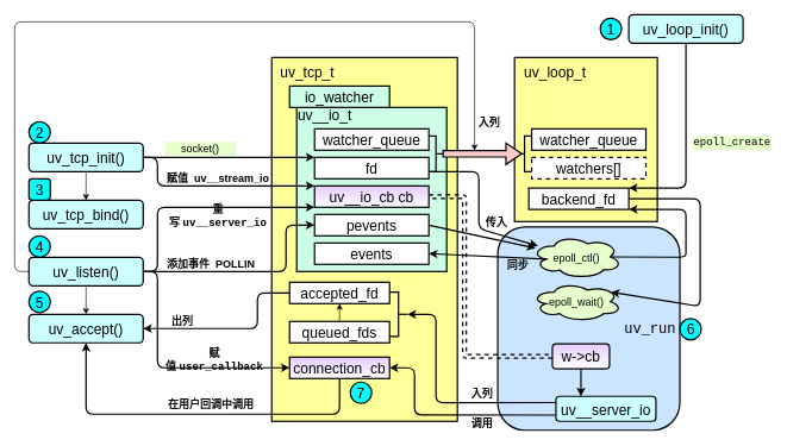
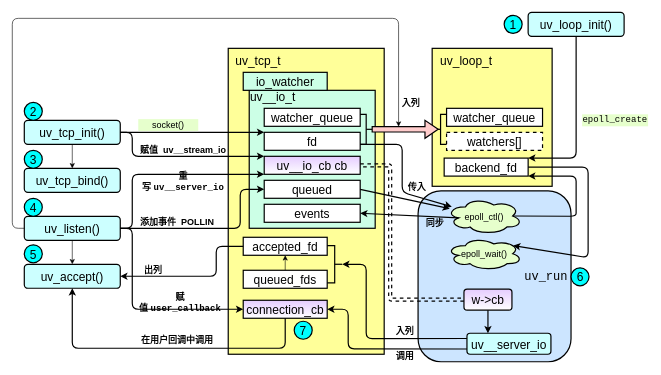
  <mxCell id="0" />
  <mxCell id="1" parent="0" />
  <mxCell id="2" value="" style="rounded=0;whiteSpace=wrap;html=1;strokeWidth=2;fontSize=20;gradientColor=none;gradientDirection=north;fillColor=#FFFF99;" vertex="1" parent="1"><mxGeometry x="380" y="80" width="260" height="510" as="geometry" /></mxCell>
  <mxCell id="3" value="" style="rounded=1;whiteSpace=wrap;html=1;labelBackgroundColor=none;strokeWidth=2;fillColor=#CCE5FF;gradientColor=none;fontSize=20;fontColor=#000000;" vertex="1" parent="1"><mxGeometry x="696.5" y="317.5" width="255" height="285" as="geometry" /></mxCell>
  <mxCell id="4" value="uv_tcp_t" style="text;html=1;strokeColor=none;fillColor=none;align=center;verticalAlign=middle;whiteSpace=wrap;rounded=0;fontSize=20;" vertex="1" parent="1"><mxGeometry x="390" y="90" width="80" height="20" as="geometry" /></mxCell>
  <mxCell id="5" value="accepted_fd" style="rounded=0;whiteSpace=wrap;html=1;strokeWidth=2;fontSize=20;" vertex="1" parent="1"><mxGeometry x="405" y="395" width="140" height="30" as="geometry" /></mxCell>
  <mxCell id="6" value="queued_fds" style="rounded=0;whiteSpace=wrap;html=1;strokeWidth=2;fontSize=20;" vertex="1" parent="1"><mxGeometry x="405" y="450" width="140" height="30" as="geometry" /></mxCell>
  <mxCell id="7" value="" style="rounded=0;whiteSpace=wrap;html=1;strokeWidth=2;fontSize=20;fillColor=#CCFFE6;" vertex="1" parent="1"><mxGeometry x="415" y="150" width="210" height="230" as="geometry" /></mxCell>
  <mxCell id="8" value="uv__io_t&amp;nbsp;&amp;nbsp;" style="text;html=1;strokeColor=none;fillColor=none;align=center;verticalAlign=middle;whiteSpace=wrap;rounded=0;fontSize=20;" vertex="1" parent="1"><mxGeometry x="415" y="150" width="90" height="20" as="geometry" /></mxCell>
  <mxCell id="9" value="io_watcher" style="rounded=0;whiteSpace=wrap;html=1;strokeWidth=2;fontSize=20;fillColor=#CCFFE6;" vertex="1" parent="1"><mxGeometry x="405" y="120" width="140" height="30" as="geometry" /></mxCell>
  <mxCell id="10" value="watcher_queue" style="rounded=0;whiteSpace=wrap;html=1;strokeWidth=2;fontSize=20;" vertex="1" parent="1"><mxGeometry x="440" y="180" width="160" height="30" as="geometry" /></mxCell>
  <mxCell id="11" value="fd" style="rounded=0;whiteSpace=wrap;html=1;strokeWidth=2;fontSize=20;" vertex="1" parent="1"><mxGeometry x="440" y="220" width="160" height="30" as="geometry" /></mxCell>
  <mxCell id="12" value="uv__io_cb cb" style="rounded=0;whiteSpace=wrap;html=1;strokeWidth=2;fontSize=20;gradientColor=#ffffff;fillColor=#E5CCFF;" vertex="1" parent="1"><mxGeometry x="440" y="260" width="160" height="30" as="geometry" /></mxCell>
- <mxCell id="13" value="pevents" style="rounded=0;whiteSpace=wrap;html=1;strokeWidth=2;fontSize=20;" vertex="1" parent="1"><mxGeometry x="440" y="300" width="160" height="30" as="geometry" /></mxCell>
+ <mxCell id="13" value="queued" style="rounded=0;whiteSpace=wrap;html=1;strokeWidth=2;fontSize=20;" vertex="1" parent="1"><mxGeometry x="440" y="300" width="160" height="30" as="geometry" /></mxCell>
  <mxCell id="14" value="events" style="rounded=0;whiteSpace=wrap;html=1;strokeWidth=2;fontSize=20;" vertex="1" parent="1"><mxGeometry x="440" y="340" width="160" height="30" as="geometry" /></mxCell>
  <mxCell id="15" value="" style="endArrow=classic;html=1;fontSize=20;exitX=1;exitY=0.5;exitDx=0;exitDy=0;entryX=0;entryY=0;entryDx=0;entryDy=0;strokeWidth=2;" edge="1" parent="1" source="17" target="11"><mxGeometry width="50" height="50" relative="1" as="geometry"><mxPoint x="189.75" y="175" as="sourcePoint" /><mxPoint x="320" y="265" as="targetPoint" /><Array as="points" /></mxGeometry></mxCell>
  <mxCell id="16" value="" style="edgeStyle=orthogonalEdgeStyle;rounded=0;orthogonalLoop=1;jettySize=auto;html=1;fontSize=20;" edge="1" parent="1" source="17" target="18"><mxGeometry relative="1" as="geometry" /></mxCell>
  <mxCell id="17" value="&lt;span&gt;uv_tcp_init()&lt;/span&gt;" style="rounded=1;whiteSpace=wrap;html=1;strokeWidth=2;gradientColor=none;fontSize=20;fillColor=#CCFFFF;" vertex="1" parent="1"><mxGeometry x="40" y="200" width="160" height="40" as="geometry" /></mxCell>
  <mxCell id="18" value="uv_tcp_bind()" style="rounded=1;whiteSpace=wrap;html=1;strokeWidth=2;gradientColor=none;fontSize=20;fillColor=#CCFFFF;" vertex="1" parent="1"><mxGeometry x="40" y="280" width="160" height="40" as="geometry" /></mxCell>
  <mxCell id="19" value="" style="edgeStyle=orthogonalEdgeStyle;rounded=0;orthogonalLoop=1;jettySize=auto;html=1;fontSize=20;" edge="1" parent="1" source="20" target="21"><mxGeometry relative="1" as="geometry" /></mxCell>
  <mxCell id="20" value="uv_listen()" style="rounded=1;whiteSpace=wrap;html=1;strokeWidth=2;gradientColor=none;fontSize=20;fillColor=#CCFFFF;" vertex="1" parent="1"><mxGeometry x="40" y="360" width="160" height="40" as="geometry" /></mxCell>
  <mxCell id="21" value="uv_accept()" style="rounded=1;whiteSpace=wrap;html=1;strokeWidth=2;gradientColor=none;fontSize=20;fillColor=#CCFFFF;" vertex="1" parent="1"><mxGeometry x="40" y="440" width="160" height="40" as="geometry" /></mxCell>
  <mxCell id="22" value="socket()" style="text;html=1;strokeColor=none;fillColor=#E6FFCC;align=center;verticalAlign=middle;whiteSpace=wrap;rounded=0;fontSize=15;" vertex="1" parent="1"><mxGeometry x="230" y="198" width="100" height="20" as="geometry" /></mxCell>
  <mxCell id="23" value="" style="endArrow=classic;html=1;fontSize=16;exitX=1;exitY=0.5;exitDx=0;exitDy=0;entryX=0;entryY=0;entryDx=0;entryDy=0;strokeWidth=2;" edge="1" parent="1" source="17" target="12"><mxGeometry width="50" height="50" relative="1" as="geometry"><mxPoint x="230" y="630" as="sourcePoint" /><mxPoint x="280" y="580" as="targetPoint" /><Array as="points"><mxPoint x="220" y="220" /><mxPoint x="220" y="260" /></Array></mxGeometry></mxCell>
  <mxCell id="24" value="&lt;div style=&quot;font-family: &amp;quot;consolas&amp;quot; , &amp;quot;courier new&amp;quot; , monospace ; font-size: 15px ; line-height: 19px&quot;&gt;&lt;span style=&quot;font-family: &amp;quot;helvetica&amp;quot;&quot;&gt;赋值&amp;nbsp; uv__stream_io&lt;/span&gt;&lt;br&gt;&lt;/div&gt;" style="text;html=1;strokeColor=none;fillColor=none;align=center;verticalAlign=middle;whiteSpace=wrap;rounded=0;fontSize=15;fontColor=#000000;labelBackgroundColor=none;fontStyle=1" vertex="1" parent="1"><mxGeometry x="230" y="240" width="150" height="20" as="geometry" /></mxCell>
  <mxCell id="25" value="connection_cb" style="rounded=0;whiteSpace=wrap;html=1;strokeWidth=2;fontSize=20;fillColor=#E5CCFF;gradientColor=#ffffff;" vertex="1" parent="1"><mxGeometry x="405" y="500" width="140" height="30" as="geometry" /></mxCell>
  <mxCell id="26" value="" style="endArrow=classic;html=1;fontSize=15;fontColor=#000000;exitX=1;exitY=0.5;exitDx=0;exitDy=0;entryX=0;entryY=0.5;entryDx=0;entryDy=0;strokeWidth=2;" edge="1" parent="1" source="20" target="25"><mxGeometry width="50" height="50" relative="1" as="geometry"><mxPoint x="310" y="400" as="sourcePoint" /><mxPoint x="360" y="80" as="targetPoint" /><Array as="points"><mxPoint x="220" y="380" /><mxPoint x="220" y="515" /></Array></mxGeometry></mxCell>
  <mxCell id="27" value="&lt;div style=&quot;font-family: &amp;#34;consolas&amp;#34; , &amp;#34;courier new&amp;#34; , monospace ; font-size: 15px ; line-height: 19px&quot;&gt;&lt;br&gt;&lt;/div&gt;" style="text;html=1;strokeColor=none;fillColor=none;align=center;verticalAlign=middle;whiteSpace=wrap;rounded=0;fontSize=15;fontColor=#000000;labelBackgroundColor=none;" vertex="1" parent="1"><mxGeometry x="230" y="520" width="110" height="20" as="geometry" /></mxCell>
  <mxCell id="28" value="" style="endArrow=classic;html=1;fontSize=15;fontColor=#000000;entryX=0;entryY=1;entryDx=0;entryDy=0;strokeWidth=2;" edge="1" parent="1" target="12"><mxGeometry width="50" height="50" relative="1" as="geometry"><mxPoint x="200" y="380" as="sourcePoint" /><mxPoint x="490" y="276" as="targetPoint" /><Array as="points"><mxPoint x="220" y="380" /><mxPoint x="220" y="290" /></Array></mxGeometry></mxCell>
  <mxCell id="29" value="&lt;span style=&quot;font-family: &amp;quot;helvetica&amp;quot;&quot;&gt;重写&amp;nbsp;&lt;/span&gt;&lt;span style=&quot;font-family: &amp;quot;consolas&amp;quot; , &amp;quot;courier new&amp;quot; , monospace&quot;&gt;uv__server_io&lt;/span&gt;&lt;span style=&quot;font-family: &amp;quot;helvetica&amp;quot;&quot;&gt;&lt;br&gt;&lt;/span&gt;" style="text;html=1;strokeColor=none;fillColor=none;align=center;verticalAlign=middle;whiteSpace=wrap;rounded=0;fontSize=15;fontColor=#000000;labelBackgroundColor=none;fontStyle=1" vertex="1" parent="1"><mxGeometry x="230" y="293" width="150" height="20" as="geometry" /></mxCell>
  <mxCell id="30" value="" style="endArrow=classic;html=1;fontSize=15;fontColor=#000000;exitX=1;exitY=0.5;exitDx=0;exitDy=0;entryX=0;entryY=0.5;entryDx=0;entryDy=0;strokeWidth=2;" edge="1" parent="1" source="20" target="13"><mxGeometry width="50" height="50" relative="1" as="geometry"><mxPoint x="280" y="390" as="sourcePoint" /><mxPoint x="330" y="340" as="targetPoint" /><Array as="points"><mxPoint x="220" y="380" /><mxPoint x="400" y="380" /><mxPoint x="400" y="315" /></Array></mxGeometry></mxCell>
  <mxCell id="31" value="添加事件&amp;nbsp; POLLIN" style="text;html=1;strokeColor=none;fillColor=none;align=center;verticalAlign=middle;whiteSpace=wrap;rounded=0;labelBackgroundColor=none;fontSize=15;fontColor=#000000;fontStyle=1" vertex="1" parent="1"><mxGeometry x="230" y="359.06" width="130" height="20" as="geometry" /></mxCell>
  <mxCell id="32" value="" style="rounded=0;whiteSpace=wrap;html=1;strokeWidth=2;fontSize=20;gradientColor=none;gradientDirection=north;fillColor=#FFFF99;" vertex="1" parent="1"><mxGeometry x="720" y="80" width="200" height="230" as="geometry" /></mxCell>
  <mxCell id="33" value="uv_loop_t" style="text;html=1;strokeColor=none;fillColor=none;align=center;verticalAlign=middle;whiteSpace=wrap;rounded=0;fontSize=20;" vertex="1" parent="1"><mxGeometry x="730" y="90" width="94" height="20" as="geometry" /></mxCell>
  <mxCell id="34" value="watcher_queue" style="rounded=0;whiteSpace=wrap;html=1;strokeWidth=2;fontSize=20;" vertex="1" parent="1"><mxGeometry x="744" y="180" width="160" height="30" as="geometry" /></mxCell>
  <mxCell id="35" value="watchers[]" style="rounded=0;whiteSpace=wrap;html=1;strokeWidth=2;fontSize=20;dashed=1;" vertex="1" parent="1"><mxGeometry x="744" y="220" width="160" height="30" as="geometry" /></mxCell>
  <mxCell id="36" value="" style="endArrow=classic;html=1;fontSize=15;fontColor=#000000;exitX=0;exitY=0.5;exitDx=0;exitDy=0;entryX=0;entryY=0;entryDx=44;entryDy=10.5;entryPerimeter=0;" edge="1" parent="1" source="20" target="41"><mxGeometry width="50" height="50" relative="1" as="geometry"><mxPoint x="220" y="80" as="sourcePoint" /><mxPoint x="675" y="182" as="targetPoint" /><Array as="points"><mxPoint x="20" y="380" /><mxPoint x="20" y="30" /><mxPoint x="664" y="30" /></Array></mxGeometry></mxCell>
  <mxCell id="37" value="" style="endArrow=classic;html=1;fontSize=15;fontColor=#000000;entryX=1;entryY=0.5;entryDx=0;entryDy=0;exitX=0;exitY=0.5;exitDx=0;exitDy=0;strokeWidth=2;" edge="1" parent="1" source="5" target="21"><mxGeometry width="50" height="50" relative="1" as="geometry"><mxPoint x="240" y="640" as="sourcePoint" /><mxPoint x="290" y="590" as="targetPoint" /><Array as="points"><mxPoint x="360" y="410" /><mxPoint x="360" y="460" /></Array></mxGeometry></mxCell>
  <mxCell id="38" value="" style="endArrow=classic;html=1;fontSize=15;fontColor=#000000;entryX=0.5;entryY=1;entryDx=0;entryDy=0;exitX=0.5;exitY=0;exitDx=0;exitDy=0;" edge="1" parent="1" source="6" target="5"><mxGeometry width="50" height="50" relative="1" as="geometry"><mxPoint x="220" y="670" as="sourcePoint" /><mxPoint x="270" y="620" as="targetPoint" /></mxGeometry></mxCell>
  <mxCell id="39" value="" style="strokeWidth=2;html=1;shape=mxgraph.flowchart.annotation_2;align=left;labelPosition=right;pointerEvents=1;labelBackgroundColor=none;gradientColor=none;fontSize=15;fontColor=#000000;direction=west;" vertex="1" parent="1"><mxGeometry x="600" y="190" width="20" height="50" as="geometry" /></mxCell>
  <mxCell id="40" value="" style="strokeWidth=2;html=1;shape=mxgraph.flowchart.annotation_2;align=left;labelPosition=right;pointerEvents=1;labelBackgroundColor=none;gradientColor=none;fontSize=15;fontColor=#000000;direction=east;" vertex="1" parent="1"><mxGeometry x="724" y="190" width="20" height="50" as="geometry" /></mxCell>
  <mxCell id="41" value="" style="shape=singleArrow;whiteSpace=wrap;html=1;labelBackgroundColor=none;strokeWidth=2;gradientColor=none;fontSize=15;fontColor=#000000;fillColor=#FFCCCC;" vertex="1" parent="1"><mxGeometry x="620" y="200" width="110" height="30" as="geometry" /></mxCell>
  <mxCell id="42" value="backend_fd" style="rounded=0;whiteSpace=wrap;html=1;strokeWidth=2;fontSize=20;" vertex="1" parent="1"><mxGeometry x="740" y="263" width="140" height="30" as="geometry" /></mxCell>
  <mxCell id="43" value="uv_loop_init()" style="rounded=1;whiteSpace=wrap;html=1;strokeWidth=2;gradientColor=none;fontSize=20;fillColor=#CCFFFF;" vertex="1" parent="1"><mxGeometry x="880" y="20" width="160" height="40" as="geometry" /></mxCell>
  <mxCell id="44" value="&lt;div style=&quot;font-family: &amp;#34;consolas&amp;#34; , &amp;#34;courier new&amp;#34; , monospace ; font-size: 15px ; line-height: 19px&quot;&gt;epoll_create&lt;/div&gt;" style="text;html=1;strokeColor=none;fillColor=#E6FFCC;align=center;verticalAlign=middle;whiteSpace=wrap;rounded=0;fontSize=15;fontColor=#000000;labelBackgroundColor=none;" vertex="1" parent="1"><mxGeometry x="970" y="190" width="110" height="20" as="geometry" /></mxCell>
  <mxCell id="45" value="" style="endArrow=classic;html=1;fontSize=15;fontColor=#000000;entryX=1;entryY=0;entryDx=0;entryDy=0;exitX=0.5;exitY=1;exitDx=0;exitDy=0;strokeWidth=2;" edge="1" parent="1" source="43" target="42"><mxGeometry width="50" height="50" relative="1" as="geometry"><mxPoint x="960" y="70" as="sourcePoint" /><mxPoint x="1010" y="20" as="targetPoint" /><Array as="points"><mxPoint x="960" y="263" /></Array></mxGeometry></mxCell>
  <mxCell id="46" value="" style="endArrow=classic;html=1;fontSize=15;fontColor=#000000;exitX=1;exitY=0;exitDx=0;exitDy=0;exitPerimeter=0;strokeWidth=2;" edge="1" parent="1" source="39" target="48"><mxGeometry width="50" height="50" relative="1" as="geometry"><mxPoint x="780" y="390" as="sourcePoint" /><mxPoint x="700" y="300" as="targetPoint" /><Array as="points"><mxPoint x="670" y="240" /><mxPoint x="670" y="320" /></Array></mxGeometry></mxCell>
  <mxCell id="47" value="" style="endArrow=classic;html=1;fontSize=15;fontColor=#000000;exitX=1;exitY=0.5;exitDx=0;exitDy=0;strokeWidth=2;" edge="1" parent="1" source="13" target="48"><mxGeometry width="50" height="50" relative="1" as="geometry"><mxPoint x="880" y="440" as="sourcePoint" /><mxPoint x="700" y="320" as="targetPoint" /></mxGeometry></mxCell>
  <mxCell id="48" value="epoll_ctl()" style="ellipse;shape=cloud;whiteSpace=wrap;html=1;labelBackgroundColor=none;strokeWidth=2;gradientColor=none;fontSize=15;fontColor=#000000;fillColor=#E6FFCC;" vertex="1" parent="1"><mxGeometry x="744" y="329.06" width="126" height="60.94" as="geometry" /></mxCell>
  <mxCell id="49" value="" style="endArrow=classic;html=1;fontSize=15;fontColor=#000000;exitX=0.16;exitY=0.55;exitDx=0;exitDy=0;exitPerimeter=0;entryX=1;entryY=0.5;entryDx=0;entryDy=0;strokeWidth=2;" edge="1" parent="1" source="48" target="14"><mxGeometry width="50" height="50" relative="1" as="geometry"><mxPoint x="840" y="510" as="sourcePoint" /><mxPoint x="890" y="460" as="targetPoint" /></mxGeometry></mxCell>
  <mxCell id="50" value="" style="endArrow=classic;html=1;fontSize=15;fontColor=#000000;exitX=0.875;exitY=0.5;exitDx=0;exitDy=0;exitPerimeter=0;entryX=1;entryY=1;entryDx=0;entryDy=0;strokeWidth=2;" edge="1" parent="1" source="48" target="42"><mxGeometry width="50" height="50" relative="1" as="geometry"><mxPoint x="920" y="360" as="sourcePoint" /><mxPoint x="1020" y="230" as="targetPoint" /><Array as="points"><mxPoint x="960" y="360" /><mxPoint x="960" y="350" /><mxPoint x="960" y="320" /><mxPoint x="960" y="293" /></Array></mxGeometry></mxCell>
  <mxCell id="51" value="epoll_wait()" style="ellipse;shape=cloud;whiteSpace=wrap;html=1;labelBackgroundColor=none;strokeWidth=2;gradientColor=none;fontSize=15;fontColor=#000000;fillColor=#E6FFCC;" vertex="1" parent="1"><mxGeometry x="744" y="395" width="126" height="55" as="geometry" /></mxCell>
  <mxCell id="52" value="" style="endArrow=classic;html=1;fontSize=15;fontColor=#000000;entryX=0.88;entryY=0.25;entryDx=0;entryDy=0;entryPerimeter=0;exitX=1;exitY=0.5;exitDx=0;exitDy=0;strokeWidth=2;" edge="1" parent="1" source="42" target="51"><mxGeometry width="50" height="50" relative="1" as="geometry"><mxPoint x="870" y="330" as="sourcePoint" /><mxPoint x="1020" y="460" as="targetPoint" /><Array as="points"><mxPoint x="980" y="278" /><mxPoint x="980" y="429" /></Array></mxGeometry></mxCell>
  <mxCell id="53" value="" style="endArrow=none;dashed=1;html=1;fontSize=15;fontColor=#000000;exitX=1;exitY=0.5;exitDx=0;exitDy=0;entryX=0;entryY=0.5;entryDx=0;entryDy=0;shape=link;strokeWidth=2;" edge="1" parent="1" source="12" target="54"><mxGeometry width="50" height="50" relative="1" as="geometry"><mxPoint x="760" y="600" as="sourcePoint" /><mxPoint x="750" y="500" as="targetPoint" /><Array as="points"><mxPoint x="650" y="275" /><mxPoint x="650" y="499" /></Array></mxGeometry></mxCell>
  <mxCell id="54" value="w-&amp;gt;cb" style="rounded=1;whiteSpace=wrap;html=1;labelBackgroundColor=none;strokeWidth=2;gradientColor=#ffffff;fontSize=20;fontColor=#000000;fillColor=#E5CCFF;" vertex="1" parent="1"><mxGeometry x="773" y="481.56" width="80" height="35" as="geometry" /></mxCell>
  <mxCell id="55" value="uv__server_io" style="rounded=1;whiteSpace=wrap;html=1;labelBackgroundColor=none;strokeWidth=2;gradientColor=none;fontSize=20;fontColor=#000000;fillColor=#CCFFFF;" vertex="1" parent="1"><mxGeometry x="778" y="555" width="140" height="35" as="geometry" /></mxCell>
  <mxCell id="56" value="" style="strokeWidth=2;html=1;shape=mxgraph.flowchart.annotation_2;align=left;labelPosition=right;pointerEvents=1;labelBackgroundColor=none;gradientColor=none;fontSize=20;fontColor=#000000;direction=west;" vertex="1" parent="1"><mxGeometry x="545" y="409.06" width="25" height="61.88" as="geometry" /></mxCell>
  <mxCell id="57" value="" style="endArrow=classic;html=1;fontSize=20;fontColor=#000000;entryX=0;entryY=0.5;entryDx=0;entryDy=0;entryPerimeter=0;exitX=0;exitY=0.25;exitDx=0;exitDy=0;strokeWidth=2;" edge="1" parent="1" source="55" target="56"><mxGeometry width="50" height="50" relative="1" as="geometry"><mxPoint x="700" y="720" as="sourcePoint" /><mxPoint x="750" y="670" as="targetPoint" /><Array as="points"><mxPoint x="610" y="564" /><mxPoint x="610" y="440" /></Array></mxGeometry></mxCell>
  <mxCell id="58" value="" style="endArrow=classic;html=1;fontSize=20;fontColor=#000000;entryX=1;entryY=0.5;entryDx=0;entryDy=0;exitX=0;exitY=0.75;exitDx=0;exitDy=0;strokeWidth=2;" edge="1" parent="1" source="55" target="25"><mxGeometry width="50" height="50" relative="1" as="geometry"><mxPoint x="709" y="700" as="sourcePoint" /><mxPoint x="759" y="650" as="targetPoint" /><Array as="points"><mxPoint x="580" y="581" /><mxPoint x="580" y="515" /></Array></mxGeometry></mxCell>
  <mxCell id="59" value="&lt;div style=&quot;font-family: consolas, &amp;quot;courier new&amp;quot;, monospace; font-size: 20px; line-height: 19px;&quot;&gt;uv_run&lt;/div&gt;" style="text;html=1;strokeColor=none;fillColor=none;align=center;verticalAlign=middle;whiteSpace=wrap;rounded=0;fontSize=20;fontColor=#000000;labelBackgroundColor=none;" vertex="1" parent="1"><mxGeometry x="870" y="450.94" width="80" height="20" as="geometry" /></mxCell>
  <mxCell id="60" value="" style="endArrow=classic;html=1;fontSize=20;fontColor=#000000;exitX=0.5;exitY=1;exitDx=0;exitDy=0;entryX=0.25;entryY=0;entryDx=0;entryDy=0;strokeWidth=2;" edge="1" parent="1" source="54" target="55"><mxGeometry width="50" height="50" relative="1" as="geometry"><mxPoint x="1020" y="565.5" as="sourcePoint" /><mxPoint x="950" y="520" as="targetPoint" /></mxGeometry></mxCell>
  <mxCell id="61" value="" style="endArrow=classic;html=1;fontSize=20;fontColor=#000000;entryX=0.5;entryY=1;entryDx=0;entryDy=0;exitX=0.5;exitY=1;exitDx=0;exitDy=0;strokeWidth=2;" edge="1" parent="1" source="25" target="21"><mxGeometry width="50" height="50" relative="1" as="geometry"><mxPoint x="570" y="660" as="sourcePoint" /><mxPoint x="350" y="670" as="targetPoint" /><Array as="points"><mxPoint x="475" y="580" /><mxPoint x="120" y="580" /></Array></mxGeometry></mxCell>
  <mxCell id="62" value="&lt;span style=&quot;font-family: &amp;quot;helvetica&amp;quot;&quot;&gt;赋值&amp;nbsp;&lt;/span&gt;&lt;font face=&quot;consolas, courier new, monospace&quot;&gt;user_callback&lt;/font&gt;&lt;span style=&quot;font-family: &amp;quot;helvetica&amp;quot;&quot;&gt;&lt;br&gt;&lt;/span&gt;" style="text;html=1;strokeColor=none;fillColor=none;align=center;verticalAlign=middle;whiteSpace=wrap;rounded=0;fontSize=15;fontColor=#000000;labelBackgroundColor=none;fontStyle=1" vertex="1" parent="1"><mxGeometry x="225" y="494.06" width="150" height="20" as="geometry" /></mxCell>
  <mxCell id="63" value="调用" style="text;html=1;strokeColor=none;fillColor=none;align=center;verticalAlign=middle;whiteSpace=wrap;rounded=0;labelBackgroundColor=none;fontSize=15;fontColor=#000000;fontStyle=1" vertex="1" parent="1"><mxGeometry x="650" y="582.5" width="50" height="20" as="geometry" /></mxCell>
  <mxCell id="64" value="入列" style="text;html=1;strokeColor=none;fillColor=none;align=center;verticalAlign=middle;whiteSpace=wrap;rounded=0;labelBackgroundColor=none;fontSize=15;fontColor=#000000;fontStyle=1" vertex="1" parent="1"><mxGeometry x="650" y="540" width="50" height="20" as="geometry" /></mxCell>
  <mxCell id="65" value="出列" style="text;html=1;strokeColor=none;fillColor=none;align=center;verticalAlign=middle;whiteSpace=wrap;rounded=0;labelBackgroundColor=none;fontSize=15;fontColor=#000000;fontStyle=1" vertex="1" parent="1"><mxGeometry x="230" y="439.06" width="50" height="20" as="geometry" /></mxCell>
  <mxCell id="66" value="同步" style="text;html=1;strokeColor=none;fillColor=none;align=center;verticalAlign=middle;whiteSpace=wrap;rounded=0;labelBackgroundColor=none;fontSize=15;fontColor=#000000;fontStyle=1" vertex="1" parent="1"><mxGeometry x="700" y="360" width="50" height="20" as="geometry" /></mxCell>
  <mxCell id="67" value="&lt;span style=&quot;font-family: &amp;quot;helvetica&amp;quot;&quot;&gt;在用户回调中调用&lt;br&gt;&lt;/span&gt;" style="text;html=1;strokeColor=none;fillColor=none;align=center;verticalAlign=middle;whiteSpace=wrap;rounded=0;fontSize=15;fontColor=#000000;labelBackgroundColor=none;fontStyle=1" vertex="1" parent="1"><mxGeometry x="220" y="555" width="150" height="20" as="geometry" /></mxCell>
  <mxCell id="68" value="传入" style="text;html=1;strokeColor=none;fillColor=none;align=center;verticalAlign=middle;whiteSpace=wrap;rounded=0;labelBackgroundColor=none;fontSize=15;fontColor=#000000;fontStyle=1" vertex="1" parent="1"><mxGeometry x="670" y="300" width="50" height="20" as="geometry" /></mxCell>
  <mxCell id="69" value="入列" style="text;html=1;strokeColor=none;fillColor=none;align=center;verticalAlign=middle;whiteSpace=wrap;rounded=0;labelBackgroundColor=none;fontSize=15;fontColor=#000000;fontStyle=1" vertex="1" parent="1"><mxGeometry x="660" y="160" width="50" height="20" as="geometry" /></mxCell>
  <mxCell id="70" value="1" style="ellipse;whiteSpace=wrap;html=1;aspect=fixed;labelBackgroundColor=none;strokeColor=#000000;strokeWidth=2;fillColor=#00FFFF;gradientColor=none;fontSize=20;fontColor=#000000;" vertex="1" parent="1"><mxGeometry x="840" y="25" width="30" height="30" as="geometry" /></mxCell>
  <mxCell id="71" value="2" style="ellipse;whiteSpace=wrap;html=1;aspect=fixed;labelBackgroundColor=none;strokeColor=#000000;strokeWidth=2;fillColor=#00FFFF;gradientColor=none;fontSize=20;fontColor=#000000;" vertex="1" parent="1"><mxGeometry x="40" y="170" width="30" height="30" as="geometry" /></mxCell>
- <mxCell id="72" value="3" style="whiteSpace=wrap;html=1;aspect=fixed;labelBackgroundColor=none;strokeColor=#000000;strokeWidth=2;fillColor=#00FFFF;gradientColor=none;fontSize=20;fontColor=#000000;rounded=1;" vertex="1" parent="1"><mxGeometry x="40" y="250" width="30" height="30" as="geometry" /></mxCell>
+ <mxCell id="72" value="3" style="ellipse;whiteSpace=wrap;html=1;aspect=fixed;labelBackgroundColor=none;strokeColor=#000000;strokeWidth=2;fillColor=#00FFFF;gradientColor=none;fontSize=20;fontColor=#000000;" vertex="1" parent="1"><mxGeometry x="40" y="250" width="30" height="30" as="geometry" /></mxCell>
  <mxCell id="73" value="4" style="ellipse;whiteSpace=wrap;html=1;aspect=fixed;labelBackgroundColor=none;strokeColor=#000000;strokeWidth=2;fillColor=#00FFFF;gradientColor=none;fontSize=20;fontColor=#000000;" vertex="1" parent="1"><mxGeometry x="40" y="330" width="30" height="30" as="geometry" /></mxCell>
  <mxCell id="74" value="5" style="ellipse;whiteSpace=wrap;html=1;aspect=fixed;labelBackgroundColor=none;strokeColor=#000000;strokeWidth=2;fillColor=#00FFFF;gradientColor=none;fontSize=20;fontColor=#000000;" vertex="1" parent="1"><mxGeometry x="40" y="407.5" width="30" height="30" as="geometry" /></mxCell>
  <mxCell id="75" value="6" style="ellipse;whiteSpace=wrap;html=1;aspect=fixed;labelBackgroundColor=none;strokeColor=#000000;strokeWidth=2;fillColor=#00FFFF;gradientColor=none;fontSize=20;fontColor=#000000;" vertex="1" parent="1"><mxGeometry x="951.5" y="445.94" width="30" height="30" as="geometry" /></mxCell>
  <mxCell id="76" value="7" style="ellipse;whiteSpace=wrap;html=1;aspect=fixed;labelBackgroundColor=none;strokeColor=#000000;strokeWidth=2;fillColor=#00FFFF;gradientColor=none;fontSize=20;fontColor=#000000;" vertex="1" parent="1"><mxGeometry x="490" y="535" width="30" height="30" as="geometry" /></mxCell>
